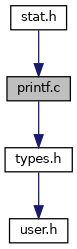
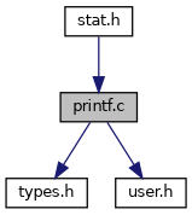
  digraph {
    node [color=black fillcolor=white fontname=Helvetica fontsize=10 shape=record style=filled]
    edge [color=midnightblue fontname=Helvetica fontsize=10 labelfontname=Helvetica labelfontsize=10 style=solid]
    n1 [fillcolor=grey75 fontcolor=black height=0.2 label="printf.c" width=0.4]
    n2 [height=0.2 label="types.h" width=0.4]
    n3 [height=0.2 label="user.h" width=0.4]
    n4 [height=0.2 label="stat.h" width=0.4]
    n1 -> n2
-   n2 -> n3
+   n1 -> n3
    n4 -> n1
  }
